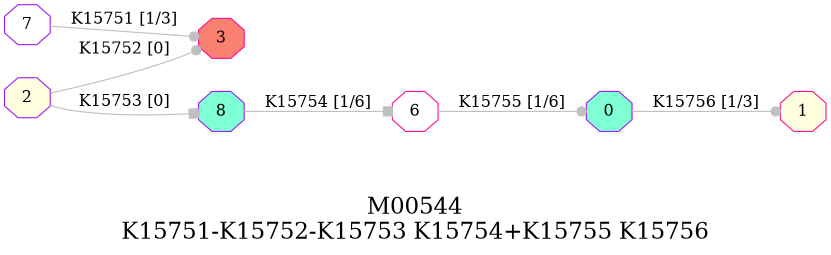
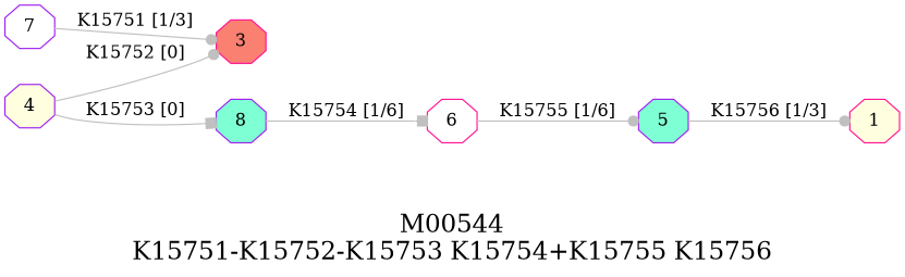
  digraph {
    fontsize=20
    label="M00544\nK15751-K15752-K15753 K15754+K15755 K15756"
    rankdir=LR
    node [color=purple fillcolor=white shape=octagon style=filled]
    edge [arrowhead=dot color=grey]
    n1 [height=.3 label=7 width=.3]
    1 [color=deeppink fillcolor=lightyellow height=.3 width=.3]
    n3 [fillcolor=aquamarine height=.3 label=8 width=.3]
    3 [color=deeppink fillcolor=salmon height=.3 width=.3]
-   4 [fillcolor=lightyellow height=.3 width=.3 label=2]
-   5 [fillcolor=aquamarine height=.3 width=.3 label=0]
+   4 [fillcolor=lightyellow height=.3 width=.3]
+   5 [fillcolor=aquamarine height=.3 width=.3]
    6 [color=deeppink height=.3 width=.3]
    subgraph sub_1 {
      n1
      1
      n3
      3
      4
      5
      6
    }
    n1 -> 3 [label="K15751 [1/3]"]
    n3 -> 6 [arrowhead=box label="K15754 [1/6]"]
    4 -> n3 [arrowhead=box label="K15753 [0]"]
    4 -> 3 [label="K15752 [0]"]
    5 -> 1 [label="K15756 [1/3]"]
    6 -> 5 [label="K15755 [1/6]"]
  }
